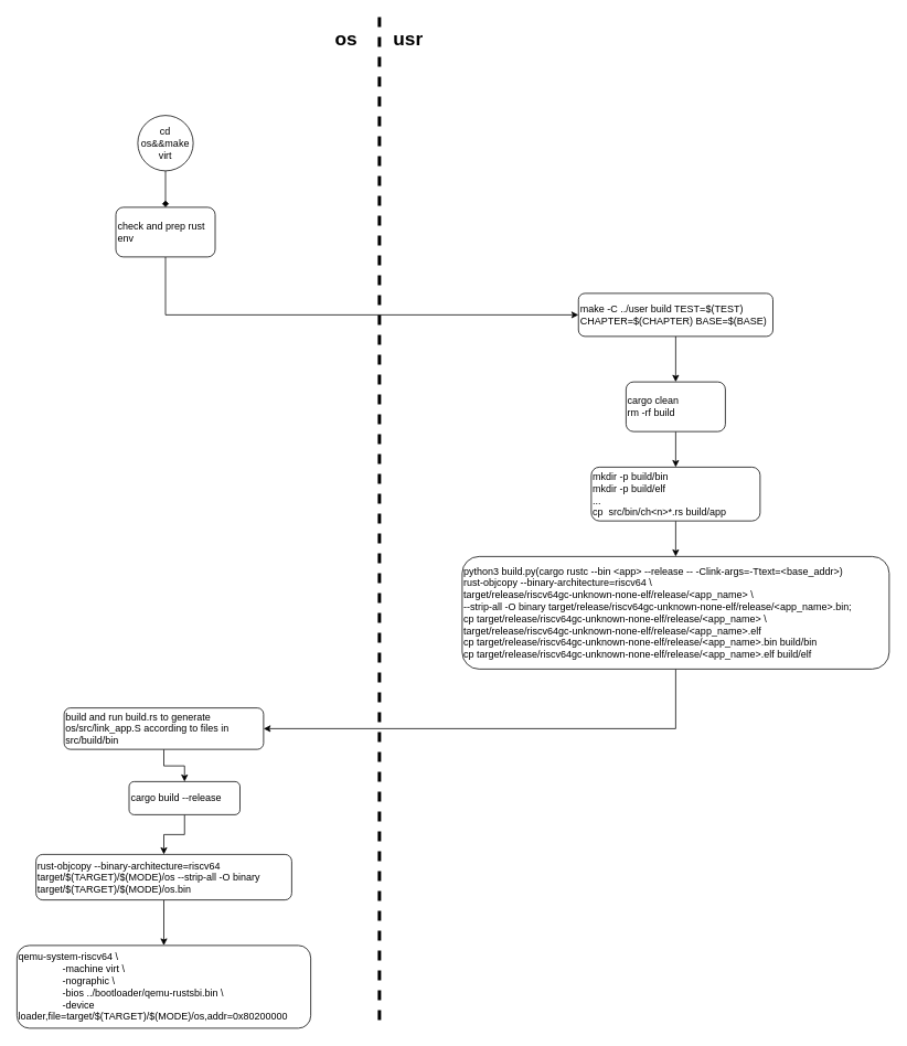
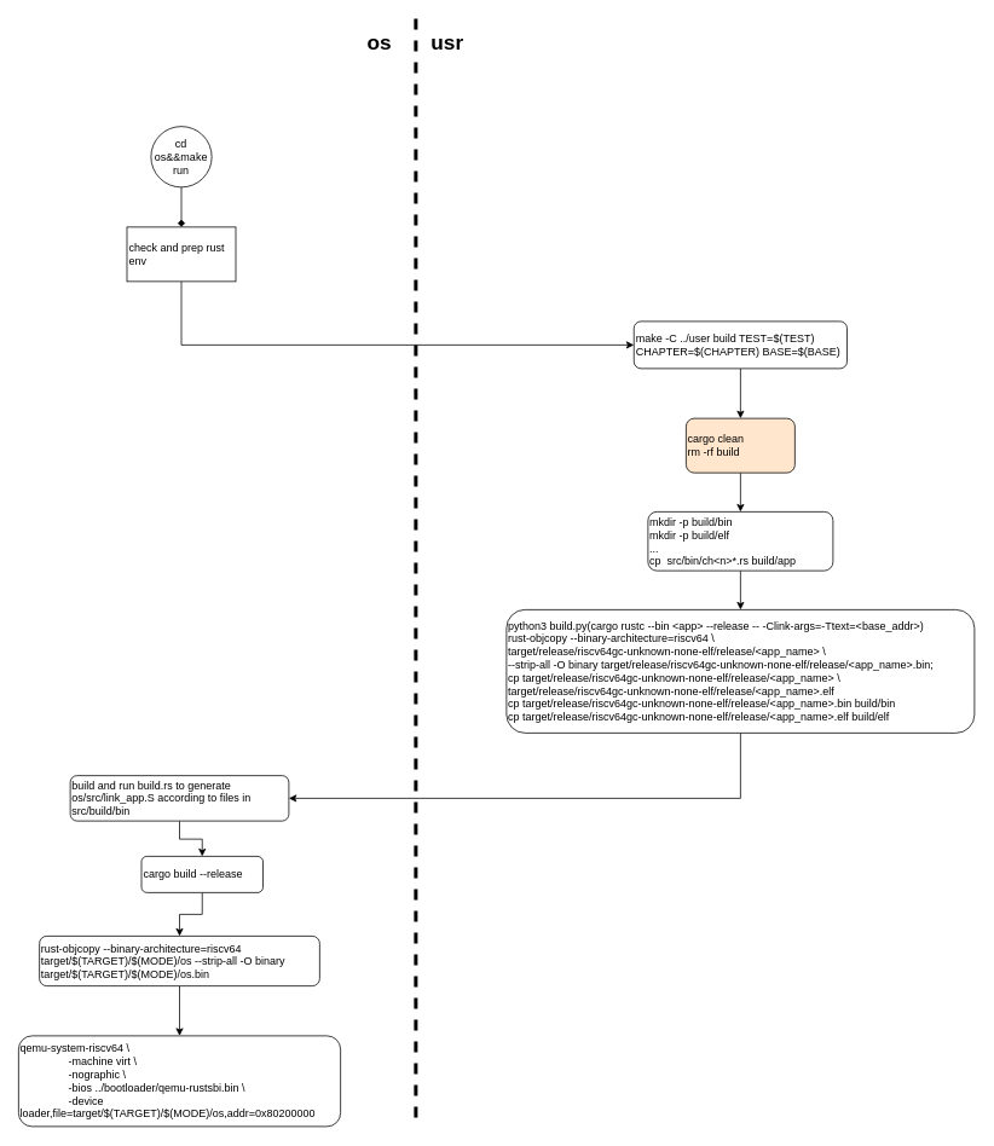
  <mxCell id="0" />
  <mxCell id="1" parent="0" />
  <mxCell id="2" style="edgeStyle=orthogonalEdgeStyle;rounded=0;orthogonalLoop=1;jettySize=auto;html=1;exitX=0.5;exitY=1;exitDx=0;exitDy=0;entryX=0;entryY=0.5;entryDx=0;entryDy=0;" edge="1" parent="1" source="3" target="7"><mxGeometry relative="1" as="geometry" /></mxCell>
- <mxCell id="3" value="check and prep rust env" style="rounded=1;whiteSpace=wrap;html=1;align=left;" vertex="1" parent="1"><mxGeometry x="139.5" y="250" width="120" height="60" as="geometry" /></mxCell>
+ <mxCell id="3" value="check and prep rust env" style="whiteSpace=wrap;html=1;align=left;rounded=0;" vertex="1" parent="1"><mxGeometry x="139.5" y="250" width="120" height="60" as="geometry" /></mxCell>
  <mxCell id="4" style="edgeStyle=orthogonalEdgeStyle;rounded=0;orthogonalLoop=1;jettySize=auto;html=1;exitX=0.5;exitY=1;exitDx=0;exitDy=0;endArrow=diamond;" edge="1" parent="1" source="5" target="3"><mxGeometry relative="1" as="geometry" /></mxCell>
- <mxCell id="5" value="cd os&amp;amp;&amp;amp;make virt" style="ellipse;whiteSpace=wrap;html=1;aspect=fixed;" vertex="1" parent="1"><mxGeometry x="166" y="139" width="67" height="67" as="geometry" /></mxCell>
+ <mxCell id="5" value="cd os&amp;amp;&amp;amp;make run" style="ellipse;whiteSpace=wrap;html=1;aspect=fixed;" vertex="1" parent="1"><mxGeometry x="166" y="139" width="67" height="67" as="geometry" /></mxCell>
  <mxCell id="6" style="edgeStyle=orthogonalEdgeStyle;rounded=0;orthogonalLoop=1;jettySize=auto;html=1;exitX=0.5;exitY=1;exitDx=0;exitDy=0;entryX=0.5;entryY=0;entryDx=0;entryDy=0;" edge="1" parent="1" source="7" target="9"><mxGeometry relative="1" as="geometry" /></mxCell>
  <mxCell id="7" value="make -C ../user build TEST=$(TEST) CHAPTER=$(CHAPTER) BASE=$(BASE)" style="rounded=1;whiteSpace=wrap;html=1;align=left;" vertex="1" parent="1"><mxGeometry x="698.5" y="354" width="235" height="52" as="geometry" /></mxCell>
  <mxCell id="8" style="edgeStyle=orthogonalEdgeStyle;rounded=0;orthogonalLoop=1;jettySize=auto;html=1;exitX=0.5;exitY=1;exitDx=0;exitDy=0;" edge="1" parent="1" source="9" target="14"><mxGeometry relative="1" as="geometry" /></mxCell>
- <mxCell id="9" value="cargo clean&lt;div&gt;rm -rf build&lt;/div&gt;" style="rounded=1;whiteSpace=wrap;html=1;align=left;" vertex="1" parent="1"><mxGeometry x="756" y="461" width="120" height="60" as="geometry" /></mxCell>
+ <mxCell id="9" value="cargo clean&lt;div&gt;rm -rf build&lt;/div&gt;" style="rounded=1;whiteSpace=wrap;html=1;align=left;fillColor=#ffe6cc;" vertex="1" parent="1"><mxGeometry x="756" y="461" width="120" height="60" as="geometry" /></mxCell>
  <mxCell id="10" value="" style="line;strokeWidth=4;direction=south;html=1;perimeter=backbonePerimeter;points=[];outlineConnect=0;dashed=1;" vertex="1" parent="1"><mxGeometry x="453" y="20" width="10" height="1220" as="geometry" /></mxCell>
  <mxCell id="11" value="&lt;font style=&quot;font-size: 23px;&quot;&gt;&lt;b&gt;os&lt;/b&gt;&lt;/font&gt;" style="text;html=1;align=center;verticalAlign=middle;whiteSpace=wrap;rounded=0;" vertex="1" parent="1"><mxGeometry x="388" y="32" width="60" height="30" as="geometry" /></mxCell>
  <mxCell id="12" value="&lt;font style=&quot;font-size: 23px;&quot;&gt;&lt;b&gt;usr&lt;/b&gt;&lt;/font&gt;" style="text;html=1;align=center;verticalAlign=middle;whiteSpace=wrap;rounded=0;fontFamily=Helvetica;fontSize=12;fontColor=default;" vertex="1" parent="1"><mxGeometry x="463" y="32" width="60" height="30" as="geometry" /></mxCell>
  <mxCell id="13" style="edgeStyle=orthogonalEdgeStyle;rounded=0;orthogonalLoop=1;jettySize=auto;html=1;exitX=0.5;exitY=1;exitDx=0;exitDy=0;" edge="1" parent="1" source="14" target="16"><mxGeometry relative="1" as="geometry" /></mxCell>
  <mxCell id="14" value="mkdir -p build/bin&lt;div&gt;mkdir -p build/elf&lt;/div&gt;&lt;div&gt;...&lt;/div&gt;&lt;div&gt;cp&amp;nbsp; src/bin/ch&amp;lt;n&amp;gt;*.rs build/app&lt;/div&gt;" style="rounded=1;whiteSpace=wrap;html=1;align=left;" vertex="1" parent="1"><mxGeometry x="714" y="564" width="204" height="65" as="geometry" /></mxCell>
  <mxCell id="15" style="edgeStyle=orthogonalEdgeStyle;rounded=0;orthogonalLoop=1;jettySize=auto;html=1;exitX=0.5;exitY=1;exitDx=0;exitDy=0;entryX=1;entryY=0.5;entryDx=0;entryDy=0;" edge="1" parent="1" source="16" target="18"><mxGeometry relative="1" as="geometry" /></mxCell>
  <mxCell id="16" value="python3 build.py(cargo rustc --bin &amp;lt;app&amp;gt; --release -- -Clink-args=-Ttext=&amp;lt;base_addr&amp;gt;&lt;span style=&quot;background-color: initial;&quot;&gt;)&lt;/span&gt;&lt;div&gt;&lt;span style=&quot;background-color: initial;&quot;&gt;&lt;div&gt;rust-objcopy --binary-architecture=riscv64 \&lt;/div&gt;&lt;div&gt;target/release/riscv64gc-unknown-none-elf/release/&amp;lt;app_name&amp;gt; \&lt;/div&gt;&lt;div&gt;--strip-all -O binary target/release/riscv64gc-unknown-none-elf/release/&amp;lt;app_name&amp;gt;.bin;&lt;/div&gt;&lt;div&gt;cp target/release/riscv64gc-unknown-none-elf/release/&amp;lt;app_name&amp;gt; \&lt;/div&gt;&lt;div&gt;target/release/riscv64gc-unknown-none-elf/release/&amp;lt;app_name&amp;gt;.elf&lt;/div&gt;&lt;div&gt;cp&amp;nbsp;&lt;span style=&quot;background-color: initial;&quot;&gt;target/release/riscv64gc-unknown-none-elf/release/&amp;lt;app_name&amp;gt;.bin build/bin&lt;/span&gt;&lt;/div&gt;&lt;div&gt;cp&amp;nbsp;&lt;span style=&quot;background-color: initial;&quot;&gt;target/release/riscv64gc-unknown-none-elf/release/&amp;lt;app_name&amp;gt;.elf build/elf&lt;/span&gt;&lt;span style=&quot;background-color: initial;&quot;&gt;&lt;br&gt;&lt;/span&gt;&lt;/div&gt;&lt;/span&gt;&lt;/div&gt;" style="rounded=1;whiteSpace=wrap;html=1;align=left;" vertex="1" parent="1"><mxGeometry x="558" y="672" width="516" height="136" as="geometry" /></mxCell>
  <mxCell id="17" style="edgeStyle=orthogonalEdgeStyle;rounded=0;orthogonalLoop=1;jettySize=auto;html=1;exitX=0.5;exitY=1;exitDx=0;exitDy=0;entryX=0.5;entryY=0;entryDx=0;entryDy=0;" edge="1" parent="1" source="18" target="20"><mxGeometry relative="1" as="geometry" /></mxCell>
  <mxCell id="18" value="build and run build.rs to generate os/src/link_app.S according to files in src/build/bin" style="rounded=1;whiteSpace=wrap;html=1;align=left;" vertex="1" parent="1"><mxGeometry x="77" y="855" width="241" height="50" as="geometry" /></mxCell>
  <mxCell id="19" style="edgeStyle=orthogonalEdgeStyle;rounded=0;orthogonalLoop=1;jettySize=auto;html=1;exitX=0.5;exitY=1;exitDx=0;exitDy=0;" edge="1" parent="1" source="20" target="22"><mxGeometry relative="1" as="geometry" /></mxCell>
  <mxCell id="20" value="cargo build --release" style="rounded=1;whiteSpace=wrap;html=1;align=left;" vertex="1" parent="1"><mxGeometry x="155.5" y="944" width="134" height="40" as="geometry" /></mxCell>
  <mxCell id="21" style="edgeStyle=orthogonalEdgeStyle;rounded=0;orthogonalLoop=1;jettySize=auto;html=1;exitX=0.5;exitY=1;exitDx=0;exitDy=0;" edge="1" parent="1" source="22" target="23"><mxGeometry relative="1" as="geometry" /></mxCell>
  <mxCell id="22" value="rust-objcopy --binary-architecture=riscv64 target/$(TARGET)/$(MODE)/os --strip-all -O binary target/$(TARGET)/$(MODE)/os.bin" style="rounded=1;whiteSpace=wrap;html=1;align=left;" vertex="1" parent="1"><mxGeometry x="43" y="1032" width="309" height="55" as="geometry" /></mxCell>
  <mxCell id="23" value="&lt;div&gt;qemu-system-riscv64 \&lt;/div&gt;&lt;div&gt;&lt;span style=&quot;white-space: normal;&quot;&gt;&lt;span style=&quot;white-space:pre&quot;&gt;&#09;&#09;&lt;/span&gt;-machine virt \&lt;/span&gt;&lt;/div&gt;&lt;div&gt;&lt;span style=&quot;white-space: normal;&quot;&gt;&lt;span style=&quot;white-space:pre&quot;&gt;&#09;&#09;&lt;/span&gt;-nographic \&lt;/span&gt;&lt;/div&gt;&lt;div&gt;&lt;span style=&quot;white-space: normal;&quot;&gt;&lt;span style=&quot;white-space:pre&quot;&gt;&#09;&#09;&lt;/span&gt;-bios ../bootloader/qemu-rustsbi.bin \&lt;/span&gt;&lt;/div&gt;&lt;div&gt;&lt;span style=&quot;white-space: normal;&quot;&gt;&lt;span style=&quot;white-space:pre&quot;&gt;&#09;&#09;&lt;/span&gt;-device loader,file=target/$(TARGET)/$(MODE)/os,addr=0x80200000&lt;/span&gt;&lt;/div&gt;" style="rounded=1;whiteSpace=wrap;html=1;align=left;" vertex="1" parent="1"><mxGeometry x="20" y="1142" width="355" height="100" as="geometry" /></mxCell>
